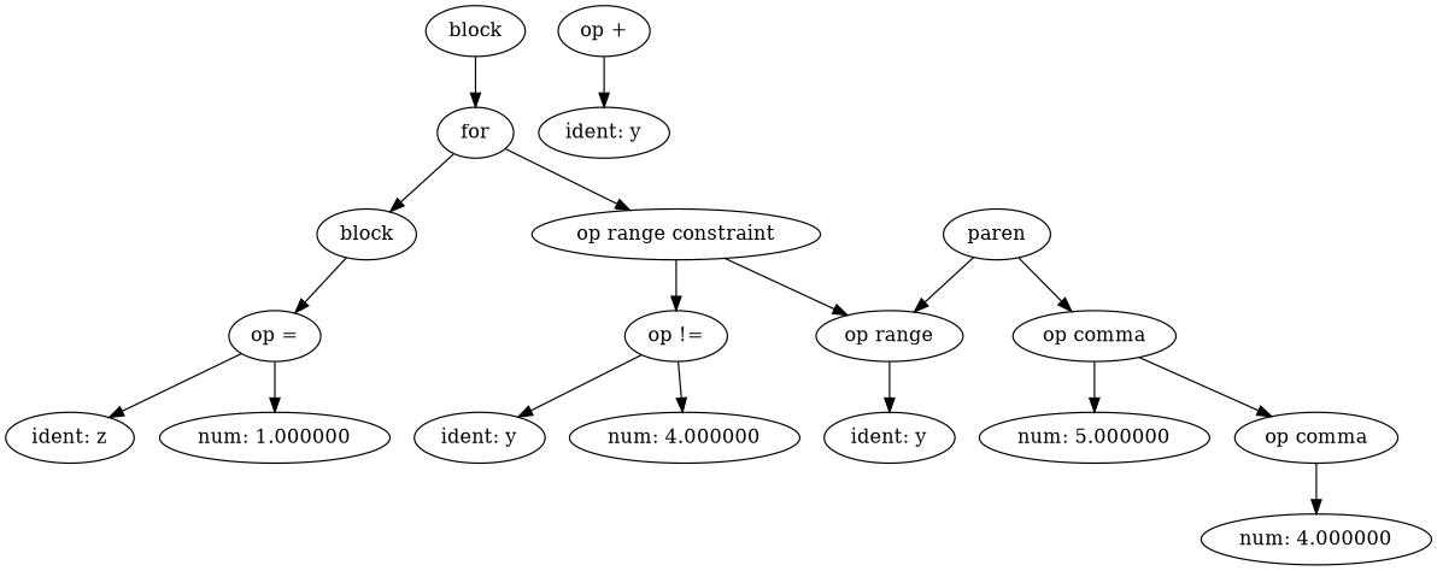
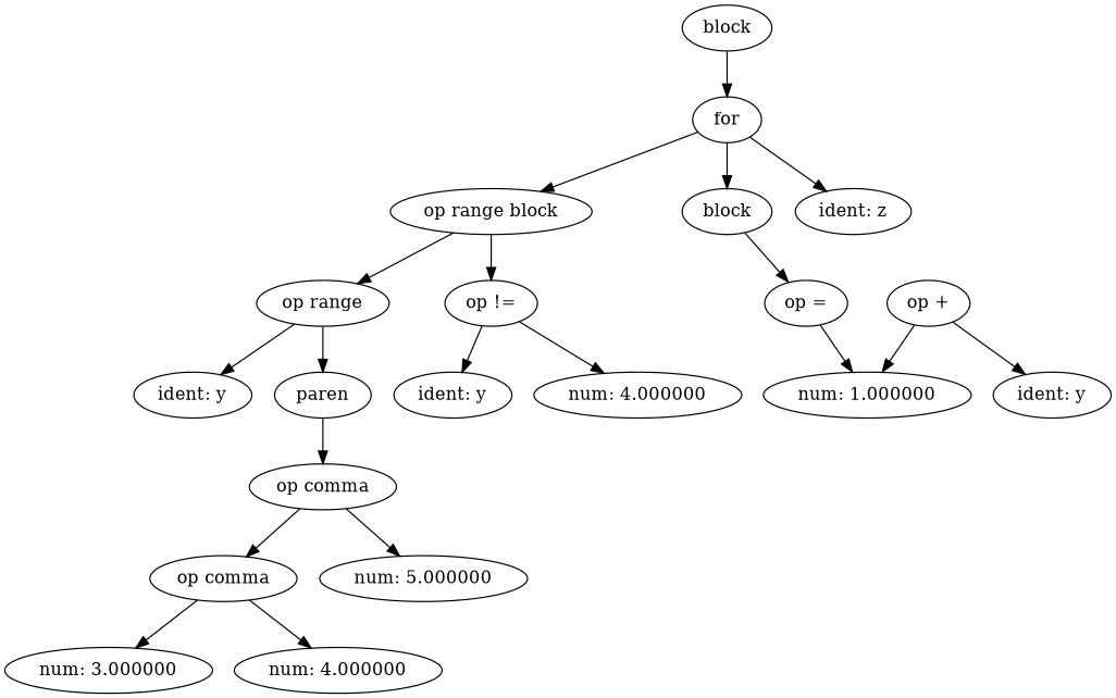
  digraph {
    n1 [label=block]
    n2 [label=for]
-   n3 [label="op range constraint"]
+   n3 [label="op range block"]
    n4 [label=block]
    n5 [label="op range"]
    n6 [label="op !="]
    n7 [label="op ="]
    n8 [label="ident: y"]
    n9 [label=paren]
    n10 [label="op comma"]
    n11 [label="op comma"]
    n12 [label="num: 5.000000"]
+   n13 [label="num: 3.000000"]
    n14 [label="num: 4.000000"]
    n15 [label="ident: y"]
    n16 [label="num: 4.000000"]
    n17 [label="ident: z"]
    n18 [label="num: 1.000000"]
    n19 [label="op +"]
    n20 [label="ident: y"]
    n1 -> n2
    n2 -> n3
    n2 -> n4
    n3 -> n5
    n3 -> n6
    n4 -> n7
    n5 -> n8
-   n9 -> n5
+   n5 -> n9
    n6 -> n15
    n6 -> n16
-   n7 -> n17
+   n2 -> n17
    n7 -> n18
    n9 -> n10
    n10 -> n11
    n10 -> n12
+   n11 -> n13
    n11 -> n14
+   n19 -> n18
    n19 -> n20
  }
